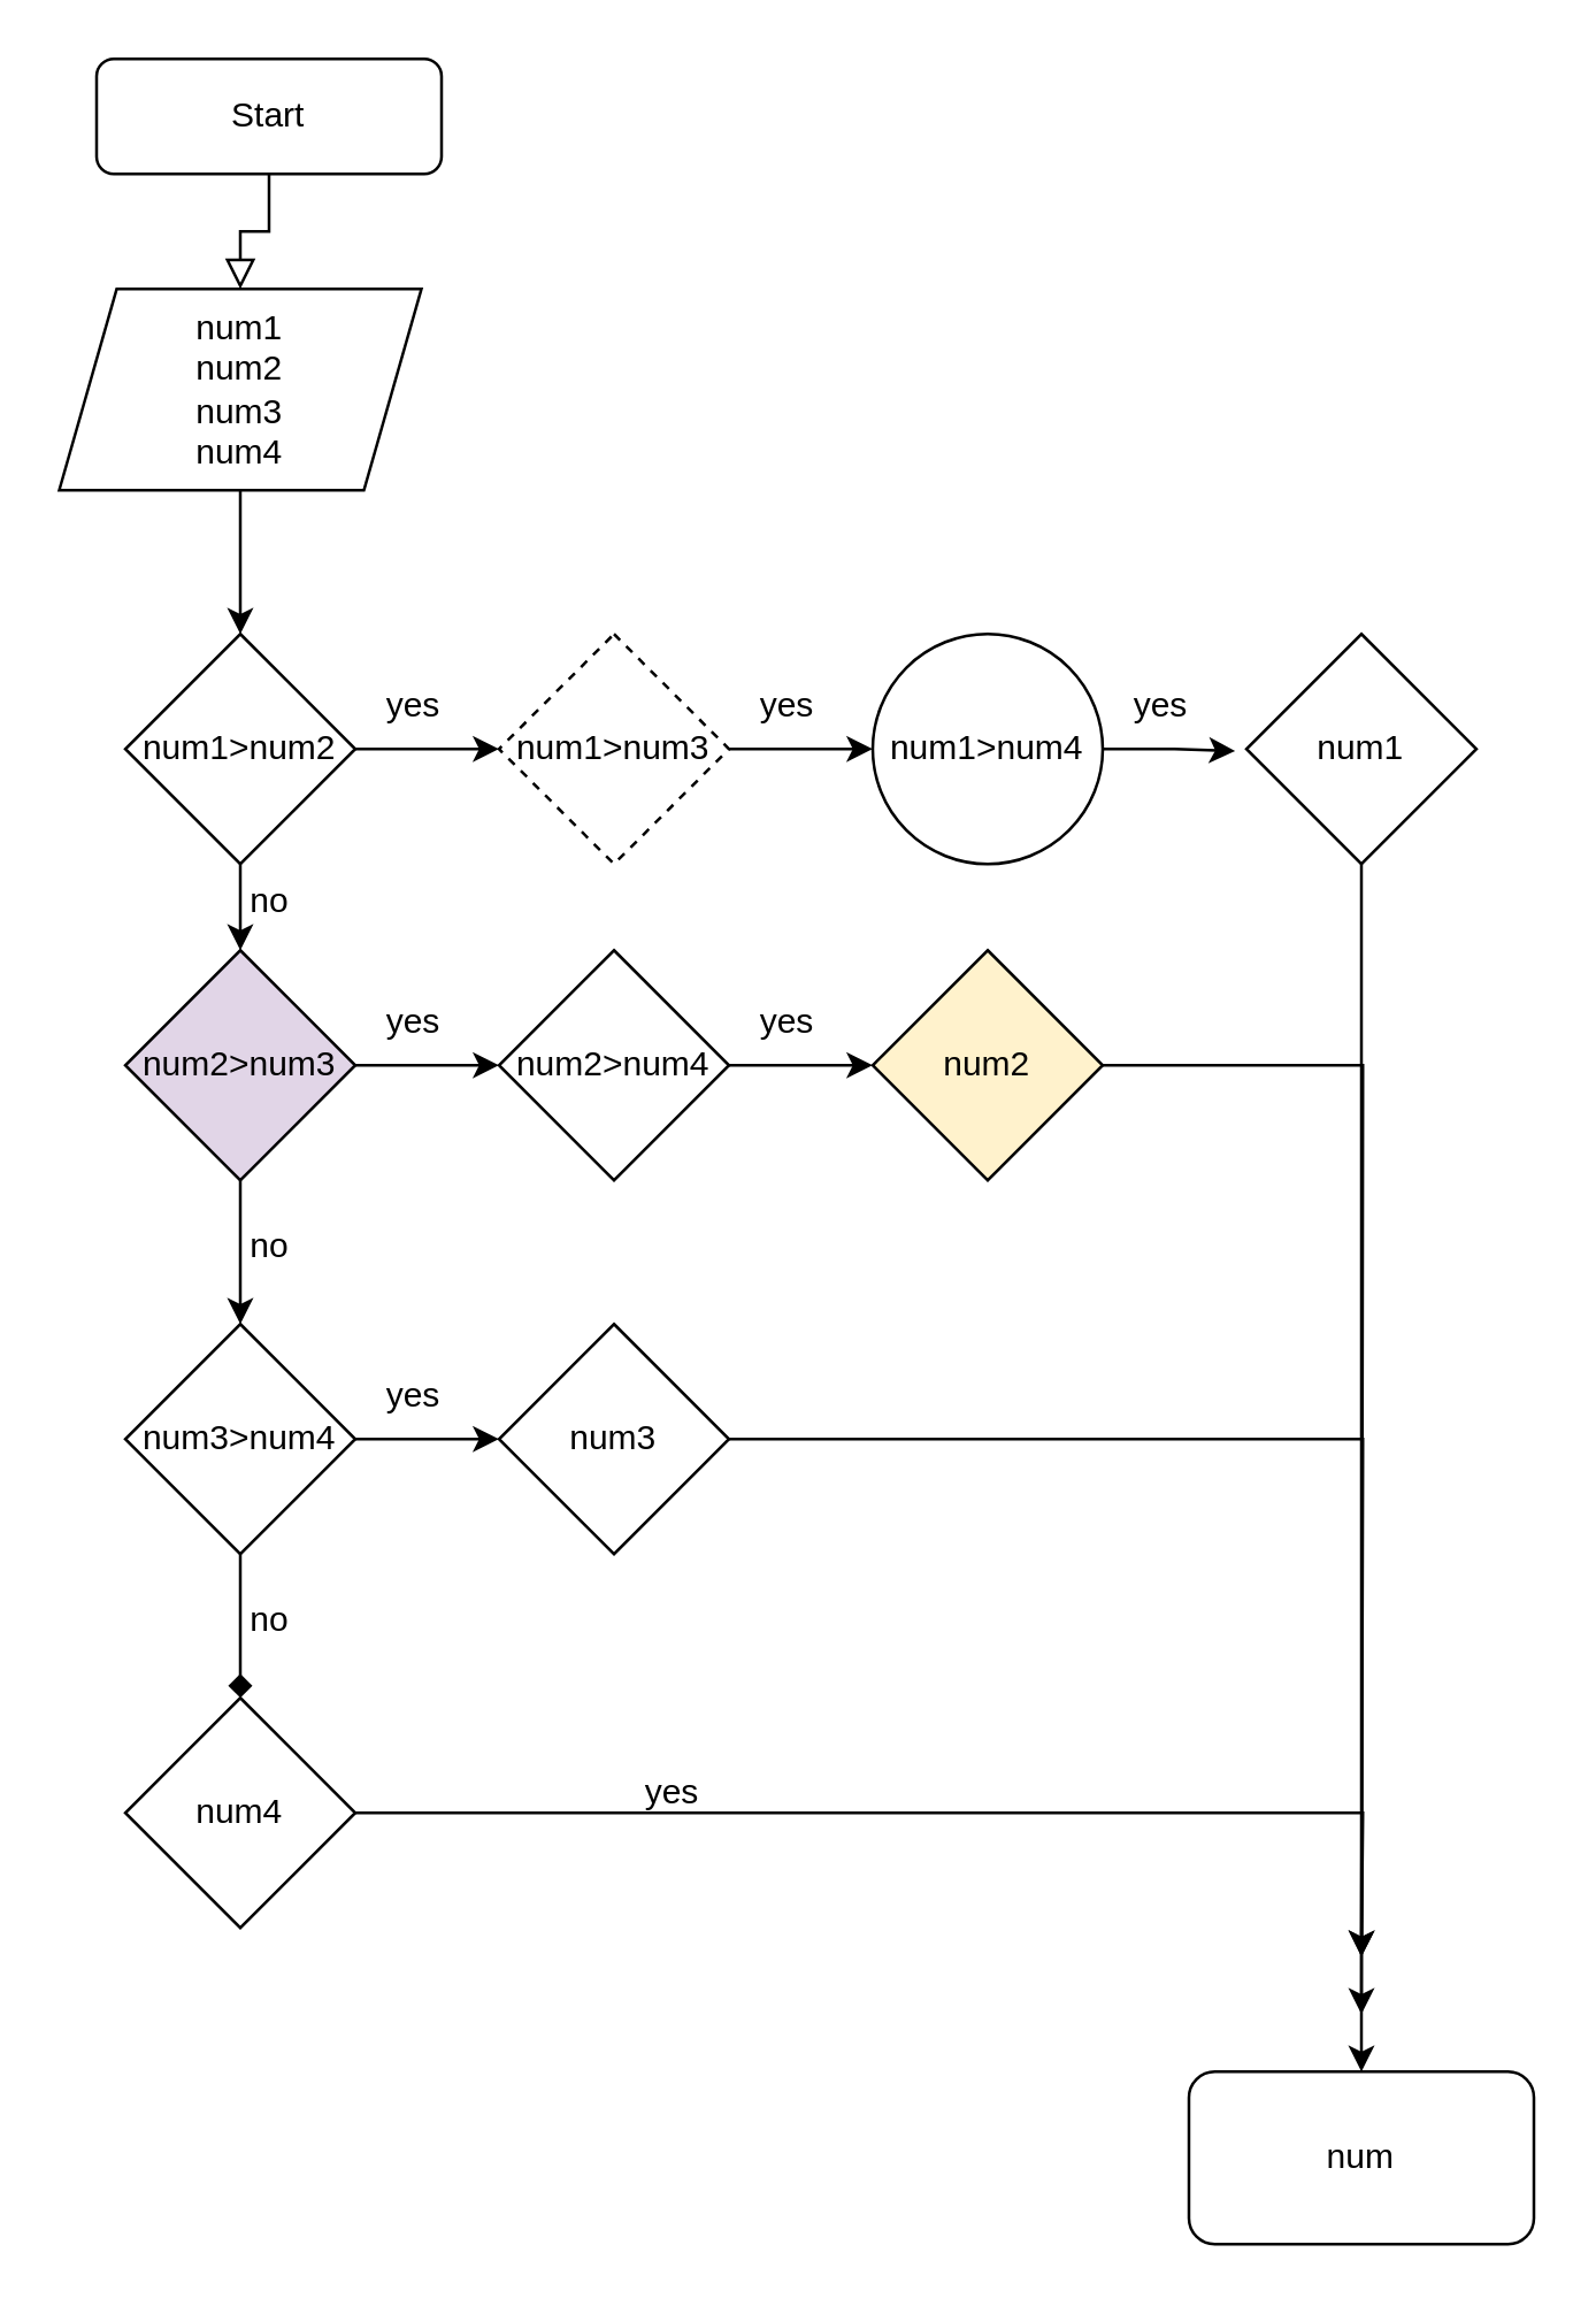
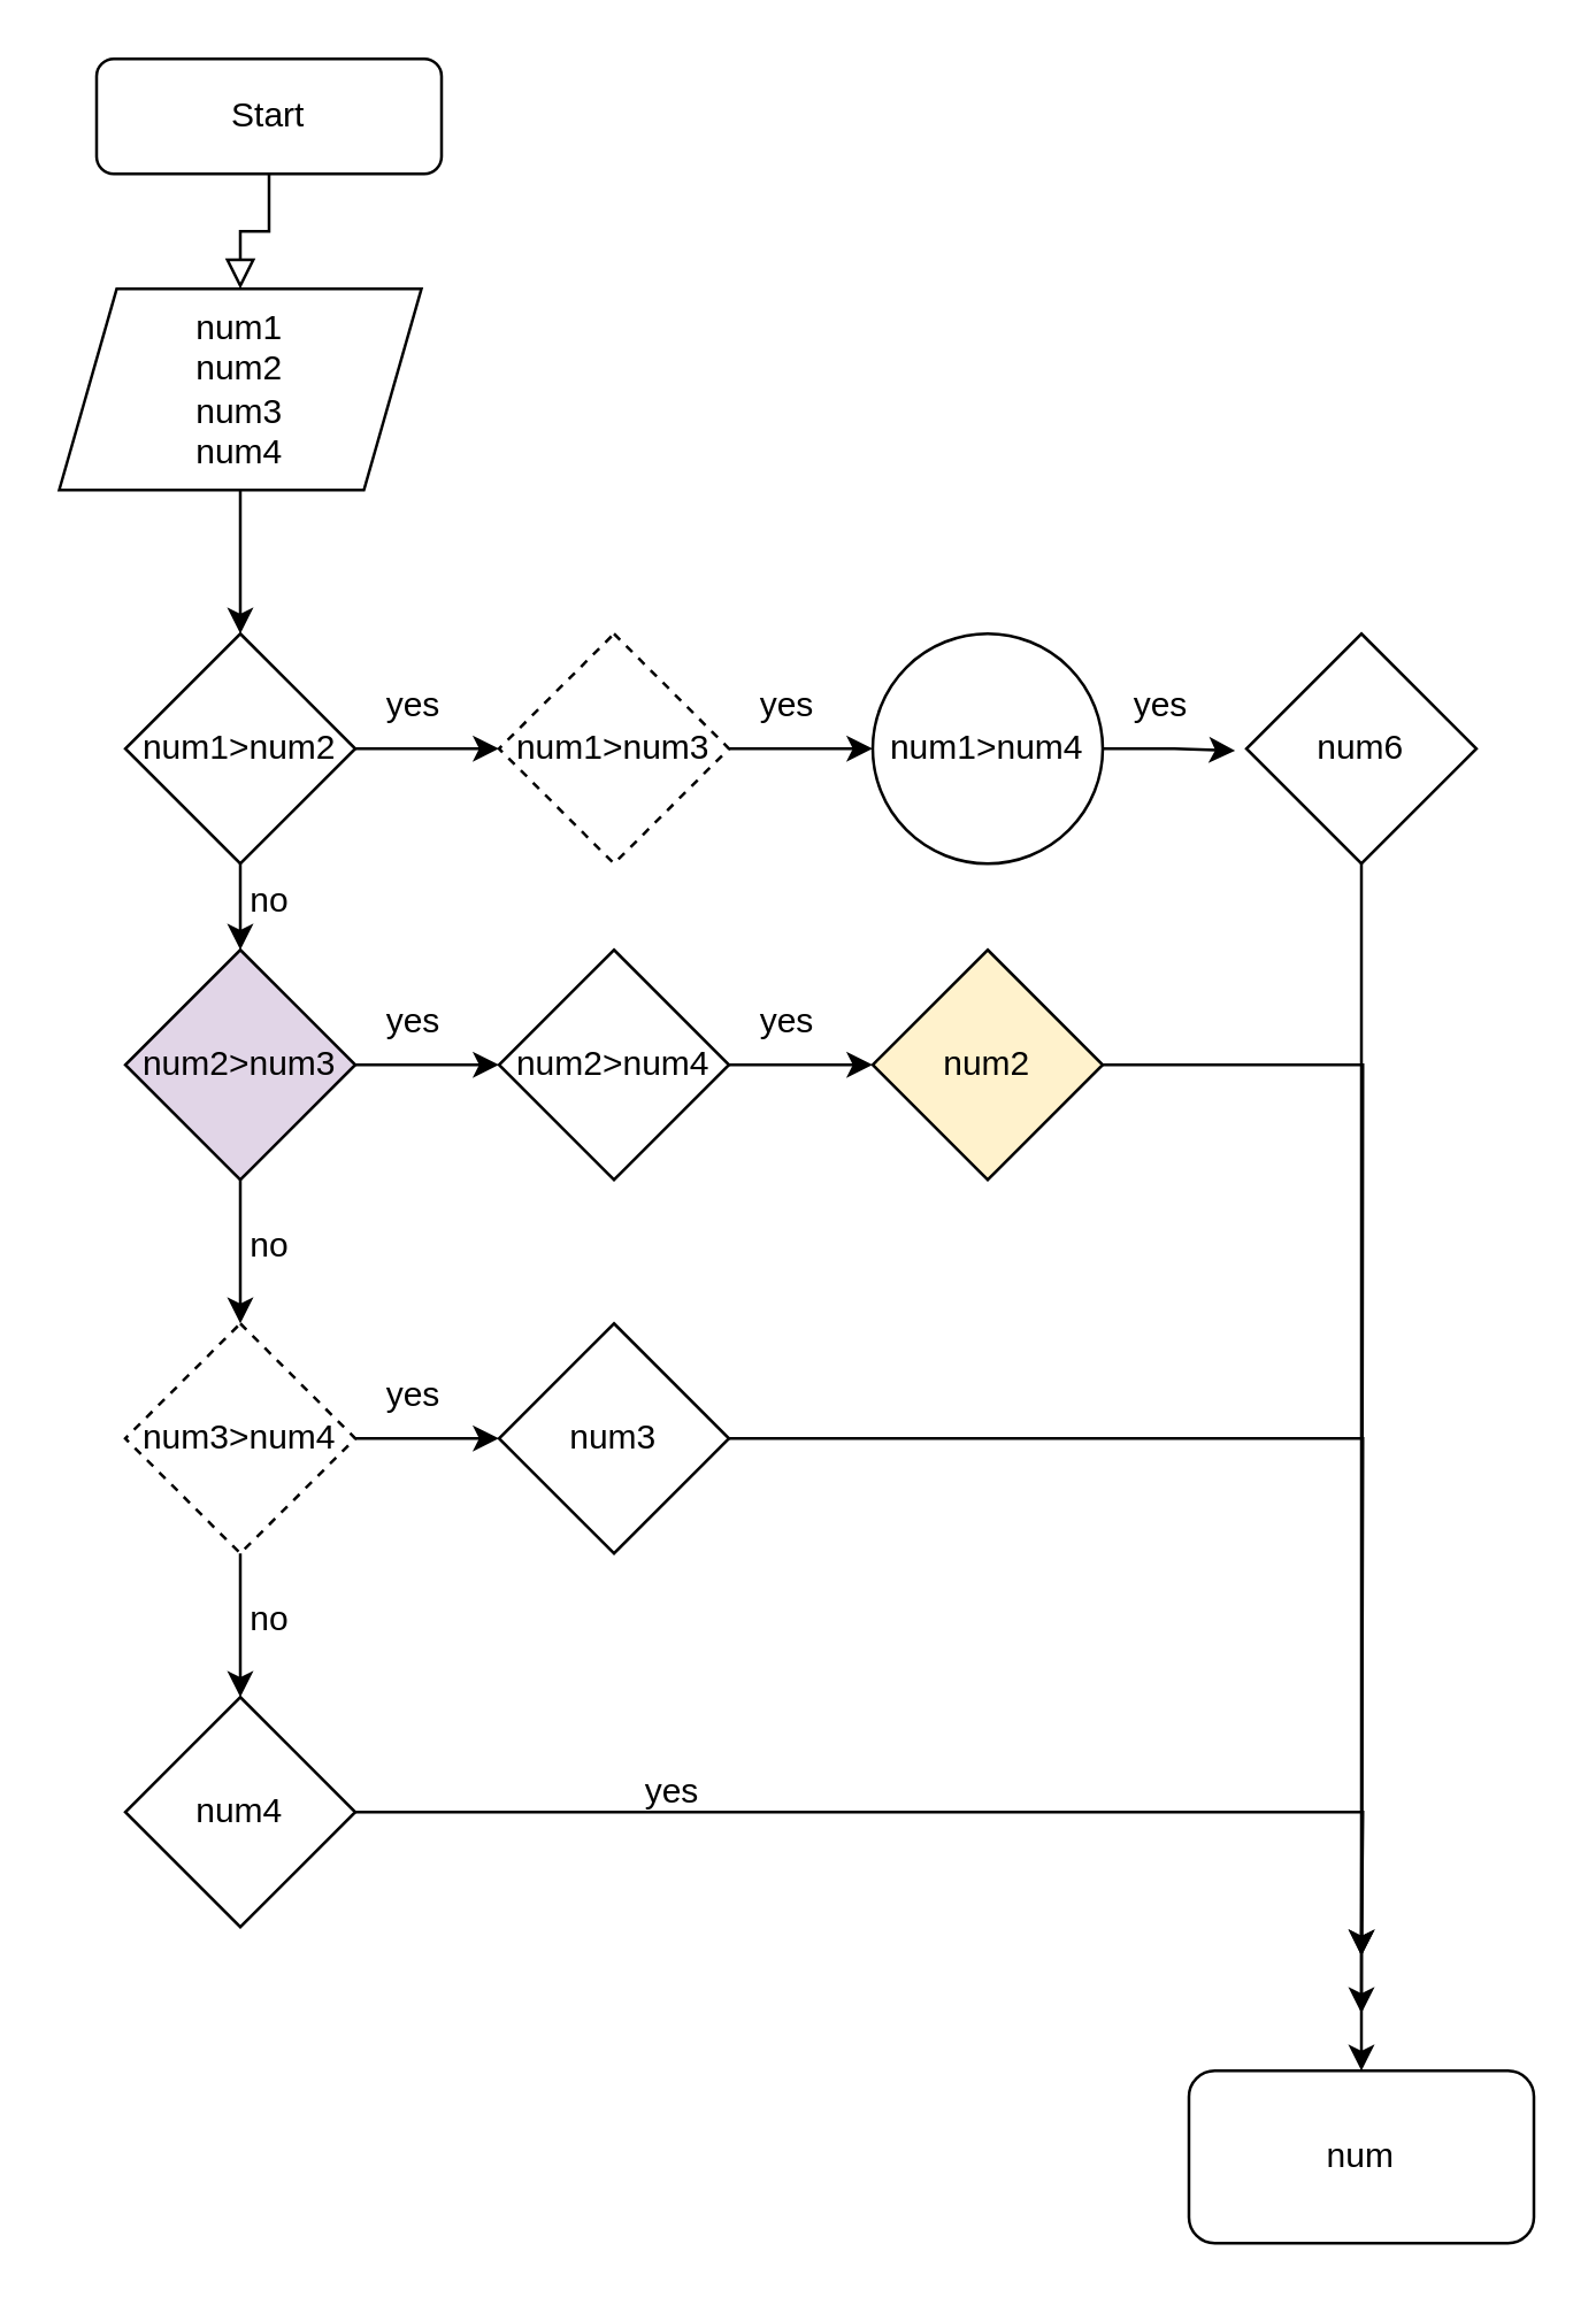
  <mxCell id="0" />
  <mxCell id="1" parent="0" />
  <mxCell id="2" value="" style="rounded=0;html=1;jettySize=auto;orthogonalLoop=1;fontSize=11;endArrow=block;endFill=0;endSize=8;strokeWidth=1;shadow=0;labelBackgroundColor=none;edgeStyle=orthogonalEdgeStyle;" parent="1" source="3" target="5" edge="1"><mxGeometry relative="1" as="geometry"><mxPoint x="377" y="110" as="targetPoint" /></mxGeometry></mxCell>
  <mxCell id="3" value="Start" style="rounded=1;whiteSpace=wrap;html=1;fontSize=12;glass=0;strokeWidth=1;shadow=0;" parent="1" vertex="1"><mxGeometry x="33" y="20" width="120" height="40" as="geometry" /></mxCell>
  <mxCell id="4" style="edgeStyle=orthogonalEdgeStyle;rounded=0;orthogonalLoop=1;jettySize=auto;html=1;entryX=0.5;entryY=0;entryDx=0;entryDy=0;" parent="1" source="5" target="8" edge="1"><mxGeometry relative="1" as="geometry" /></mxCell>
  <mxCell id="5" value="num1&lt;br&gt;num2&lt;br&gt;num3&lt;br&gt;num4" style="shape=parallelogram;perimeter=parallelogramPerimeter;whiteSpace=wrap;html=1;fixedSize=1;" parent="1" vertex="1"><mxGeometry x="20" y="100" width="126" height="70" as="geometry" /></mxCell>
  <mxCell id="6" style="edgeStyle=orthogonalEdgeStyle;rounded=0;orthogonalLoop=1;jettySize=auto;html=1;" parent="1" source="8" edge="1"><mxGeometry relative="1" as="geometry"><mxPoint x="83" y="330" as="targetPoint" /></mxGeometry></mxCell>
  <mxCell id="7" style="edgeStyle=orthogonalEdgeStyle;rounded=0;orthogonalLoop=1;jettySize=auto;html=1;exitX=1;exitY=0.5;exitDx=0;exitDy=0;entryX=0;entryY=0.5;entryDx=0;entryDy=0;" parent="1" source="8" target="10" edge="1"><mxGeometry relative="1" as="geometry" /></mxCell>
  <mxCell id="8" value="num1&amp;gt;num2" style="rhombus;whiteSpace=wrap;html=1;" parent="1" vertex="1"><mxGeometry x="43" y="220" width="80" height="80" as="geometry" /></mxCell>
  <mxCell id="9" style="edgeStyle=orthogonalEdgeStyle;rounded=0;orthogonalLoop=1;jettySize=auto;html=1;entryX=0;entryY=0.5;entryDx=0;entryDy=0;" parent="1" source="10" target="32" edge="1"><mxGeometry relative="1" as="geometry" /></mxCell>
  <mxCell id="10" value="num1&amp;gt;num3" style="rhombus;whiteSpace=wrap;html=1;dashed=1;" parent="1" vertex="1"><mxGeometry x="173" y="220" width="80" height="80" as="geometry" /></mxCell>
  <mxCell id="11" style="edgeStyle=orthogonalEdgeStyle;rounded=0;orthogonalLoop=1;jettySize=auto;html=1;" edge="1" parent="1" source="12"><mxGeometry relative="1" as="geometry"><mxPoint x="473" y="680" as="targetPoint" /></mxGeometry></mxCell>
  <mxCell id="12" value="num4" style="rhombus;whiteSpace=wrap;html=1;" parent="1" vertex="1"><mxGeometry x="43" y="590" width="80" height="80" as="geometry" /></mxCell>
- <mxCell id="13" style="edgeStyle=orthogonalEdgeStyle;rounded=0;orthogonalLoop=1;jettySize=auto;html=1;exitX=0.5;exitY=1;exitDx=0;exitDy=0;entryX=0.5;entryY=0;entryDx=0;entryDy=0;endArrow=diamond;" parent="1" source="15" target="12" edge="1"><mxGeometry relative="1" as="geometry" /></mxCell>
+ <mxCell id="13" style="edgeStyle=orthogonalEdgeStyle;rounded=0;orthogonalLoop=1;jettySize=auto;html=1;exitX=0.5;exitY=1;exitDx=0;exitDy=0;entryX=0.5;entryY=0;entryDx=0;entryDy=0;" parent="1" source="15" target="12" edge="1"><mxGeometry relative="1" as="geometry" /></mxCell>
  <mxCell id="14" style="edgeStyle=orthogonalEdgeStyle;rounded=0;orthogonalLoop=1;jettySize=auto;html=1;entryX=0;entryY=0.5;entryDx=0;entryDy=0;" parent="1" source="15" target="24" edge="1"><mxGeometry relative="1" as="geometry" /></mxCell>
- <mxCell id="15" value="num3&amp;gt;num4" style="rhombus;whiteSpace=wrap;html=1;" parent="1" vertex="1"><mxGeometry x="43" y="460" width="80" height="80" as="geometry" /></mxCell>
+ <mxCell id="15" value="num3&amp;gt;num4" style="rhombus;whiteSpace=wrap;html=1;dashed=1;" parent="1" vertex="1"><mxGeometry x="43" y="460" width="80" height="80" as="geometry" /></mxCell>
  <mxCell id="16" style="edgeStyle=orthogonalEdgeStyle;rounded=0;orthogonalLoop=1;jettySize=auto;html=1;exitX=0.5;exitY=1;exitDx=0;exitDy=0;entryX=0.5;entryY=0;entryDx=0;entryDy=0;" parent="1" source="18" target="15" edge="1"><mxGeometry relative="1" as="geometry" /></mxCell>
  <mxCell id="17" style="edgeStyle=orthogonalEdgeStyle;rounded=0;orthogonalLoop=1;jettySize=auto;html=1;exitX=1;exitY=0.5;exitDx=0;exitDy=0;entryX=0;entryY=0.5;entryDx=0;entryDy=0;" parent="1" source="18" target="28" edge="1"><mxGeometry relative="1" as="geometry" /></mxCell>
  <mxCell id="18" value="num2&amp;gt;num3" style="rhombus;whiteSpace=wrap;html=1;fillColor=#e1d5e7;" parent="1" vertex="1"><mxGeometry x="43" y="330" width="80" height="80" as="geometry" /></mxCell>
  <mxCell id="19" value="no" style="text;html=1;align=center;verticalAlign=middle;resizable=0;points=[];autosize=1;strokeColor=none;fillColor=none;" parent="1" vertex="1"><mxGeometry x="73" y="298" width="40" height="30" as="geometry" /></mxCell>
  <mxCell id="20" value="no" style="text;html=1;align=center;verticalAlign=middle;resizable=0;points=[];autosize=1;strokeColor=none;fillColor=none;" parent="1" vertex="1"><mxGeometry x="73" y="418" width="40" height="30" as="geometry" /></mxCell>
  <mxCell id="21" value="no" style="text;html=1;align=center;verticalAlign=middle;resizable=0;points=[];autosize=1;strokeColor=none;fillColor=none;" parent="1" vertex="1"><mxGeometry x="73" y="548" width="40" height="30" as="geometry" /></mxCell>
  <mxCell id="22" value="yes" style="text;html=1;align=center;verticalAlign=middle;resizable=0;points=[];autosize=1;strokeColor=none;fillColor=none;" parent="1" vertex="1"><mxGeometry x="123" y="230" width="40" height="30" as="geometry" /></mxCell>
  <mxCell id="23" style="edgeStyle=orthogonalEdgeStyle;rounded=0;orthogonalLoop=1;jettySize=auto;html=1;exitX=1;exitY=0.5;exitDx=0;exitDy=0;" edge="1" parent="1" source="24"><mxGeometry relative="1" as="geometry"><mxPoint x="473" y="680" as="targetPoint" /></mxGeometry></mxCell>
  <mxCell id="24" value="num3" style="rhombus;whiteSpace=wrap;html=1;" parent="1" vertex="1"><mxGeometry x="173" y="460" width="80" height="80" as="geometry" /></mxCell>
  <mxCell id="25" style="edgeStyle=orthogonalEdgeStyle;rounded=0;orthogonalLoop=1;jettySize=auto;html=1;" edge="1" parent="1" source="26"><mxGeometry relative="1" as="geometry"><mxPoint x="473" y="700" as="targetPoint" /></mxGeometry></mxCell>
  <mxCell id="26" value="num2" style="rhombus;whiteSpace=wrap;html=1;fillColor=#fff2cc;" parent="1" vertex="1"><mxGeometry x="303" y="330" width="80" height="80" as="geometry" /></mxCell>
  <mxCell id="27" style="edgeStyle=orthogonalEdgeStyle;rounded=0;orthogonalLoop=1;jettySize=auto;html=1;entryX=0;entryY=0.5;entryDx=0;entryDy=0;" parent="1" source="28" target="26" edge="1"><mxGeometry relative="1" as="geometry" /></mxCell>
  <mxCell id="28" value="num2&amp;gt;num4" style="rhombus;whiteSpace=wrap;html=1;" parent="1" vertex="1"><mxGeometry x="173" y="330" width="80" height="80" as="geometry" /></mxCell>
  <mxCell id="29" style="edgeStyle=orthogonalEdgeStyle;rounded=0;orthogonalLoop=1;jettySize=auto;html=1;entryX=0.5;entryY=0;entryDx=0;entryDy=0;" parent="1" source="30" target="38" edge="1"><mxGeometry relative="1" as="geometry" /></mxCell>
- <mxCell id="30" value="num1" style="rhombus;whiteSpace=wrap;html=1;" parent="1" vertex="1"><mxGeometry x="433" y="220" width="80" height="80" as="geometry" /></mxCell>
+ <mxCell id="30" value="num6" style="rhombus;whiteSpace=wrap;html=1;" parent="1" vertex="1"><mxGeometry x="433" y="220" width="80" height="80" as="geometry" /></mxCell>
  <mxCell id="31" style="edgeStyle=orthogonalEdgeStyle;rounded=0;orthogonalLoop=1;jettySize=auto;html=1;exitX=1;exitY=0.5;exitDx=0;exitDy=0;entryX=-0.049;entryY=0.509;entryDx=0;entryDy=0;entryPerimeter=0;" parent="1" source="32" target="30" edge="1"><mxGeometry relative="1" as="geometry" /></mxCell>
  <mxCell id="32" value="num1&amp;gt;num4" style="ellipse;whiteSpace=wrap;html=1;" parent="1" vertex="1"><mxGeometry x="303" y="220" width="80" height="80" as="geometry" /></mxCell>
  <mxCell id="33" value="yes" style="text;html=1;align=center;verticalAlign=middle;resizable=0;points=[];autosize=1;strokeColor=none;fillColor=none;" parent="1" vertex="1"><mxGeometry x="253" y="230" width="40" height="30" as="geometry" /></mxCell>
  <mxCell id="34" value="yes" style="text;html=1;align=center;verticalAlign=middle;resizable=0;points=[];autosize=1;strokeColor=none;fillColor=none;" parent="1" vertex="1"><mxGeometry x="123" y="470" width="40" height="30" as="geometry" /></mxCell>
  <mxCell id="35" value="yes" style="text;html=1;align=center;verticalAlign=middle;resizable=0;points=[];autosize=1;strokeColor=none;fillColor=none;" parent="1" vertex="1"><mxGeometry x="123" y="340" width="40" height="30" as="geometry" /></mxCell>
  <mxCell id="36" value="yes" style="text;html=1;align=center;verticalAlign=middle;resizable=0;points=[];autosize=1;strokeColor=none;fillColor=none;" parent="1" vertex="1"><mxGeometry x="253" y="340" width="40" height="30" as="geometry" /></mxCell>
  <mxCell id="37" value="yes" style="text;html=1;align=center;verticalAlign=middle;resizable=0;points=[];autosize=1;strokeColor=none;fillColor=none;" parent="1" vertex="1"><mxGeometry x="383" y="230" width="40" height="30" as="geometry" /></mxCell>
  <mxCell id="38" value="num" style="rounded=1;whiteSpace=wrap;html=1;" parent="1" vertex="1"><mxGeometry x="413" y="720" width="120" height="60" as="geometry" /></mxCell>
  <mxCell id="39" value="yes" style="text;html=1;align=center;verticalAlign=middle;resizable=0;points=[];autosize=1;strokeColor=none;fillColor=none;" vertex="1" parent="1"><mxGeometry x="213" y="608" width="40" height="30" as="geometry" /></mxCell>
